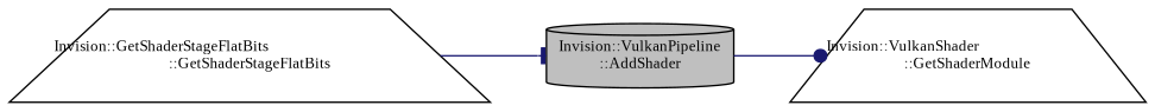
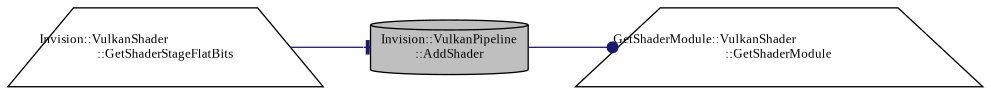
  digraph {
    fontname="Liberation Serif"
    rankdir=LR
    node [color=black fillcolor=white fontname="Liberation Serif" fontsize=10 shape=trapezium style=filled]
    edge [color=midnightblue fontname="Liberation Serif" fontsize=10 labelfontname=Helvetica labelfontsize=10 style=solid]
    n1 [fillcolor=grey75 fontcolor=black height=0.2 label="Invision::VulkanPipeline\l::AddShader" shape=cylinder width=0.4]
-   n2 [height=0.2 label="Invision::VulkanShader\l::GetShaderModule" width=0.4]
-   n3 [height=0.2 label="Invision::GetShaderStageFlatBits\l::GetShaderStageFlatBits" width=0.4]
+   n2 [height=0.2 label="GetShaderModule::VulkanShader\l::GetShaderModule" width=0.4]
+   n3 [height=0.2 label="Invision::VulkanShader\l::GetShaderStageFlatBits" width=0.4]
    n1 -> n2 [arrowhead=dot]
    n3 -> n1 [arrowhead=tee]
  }
